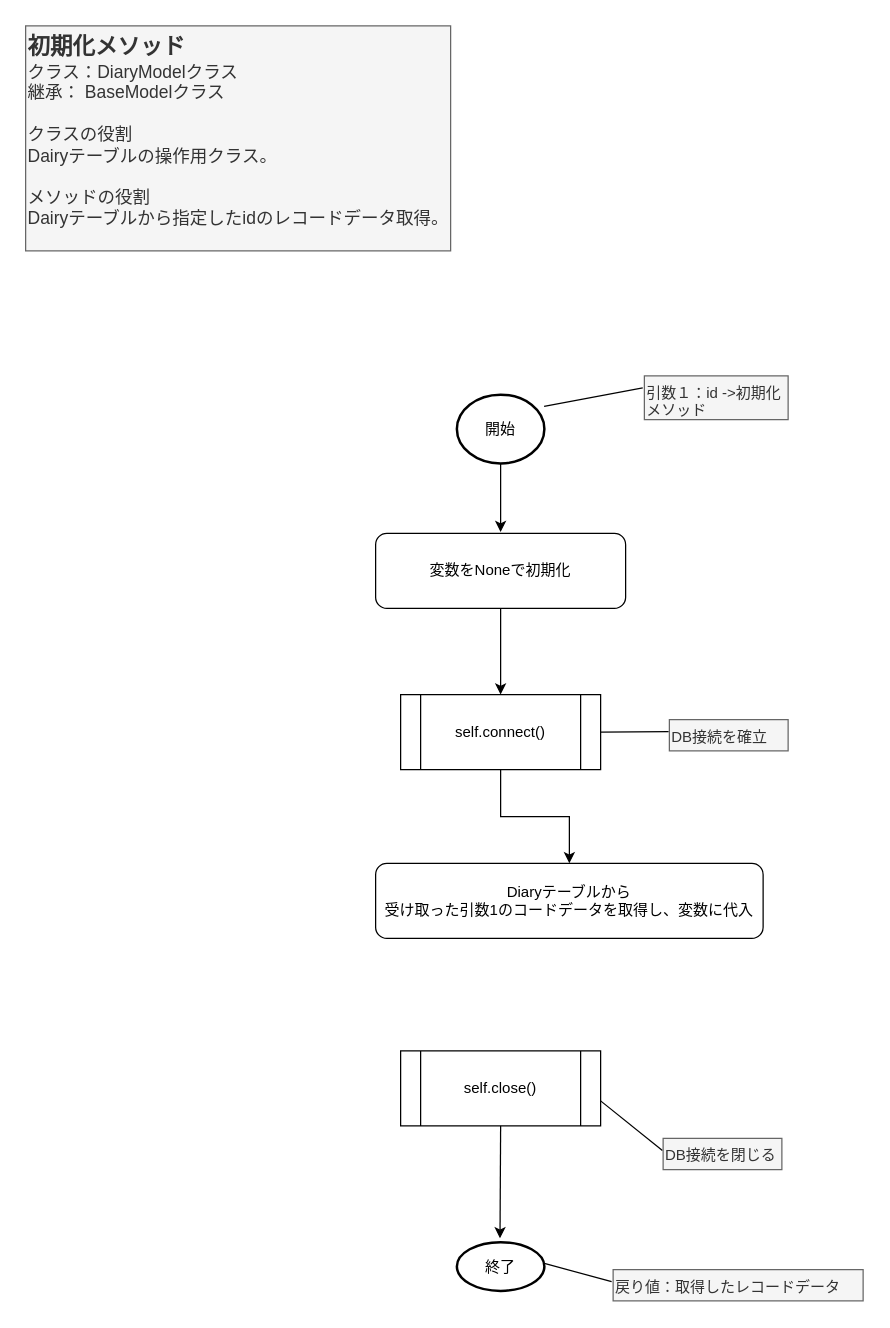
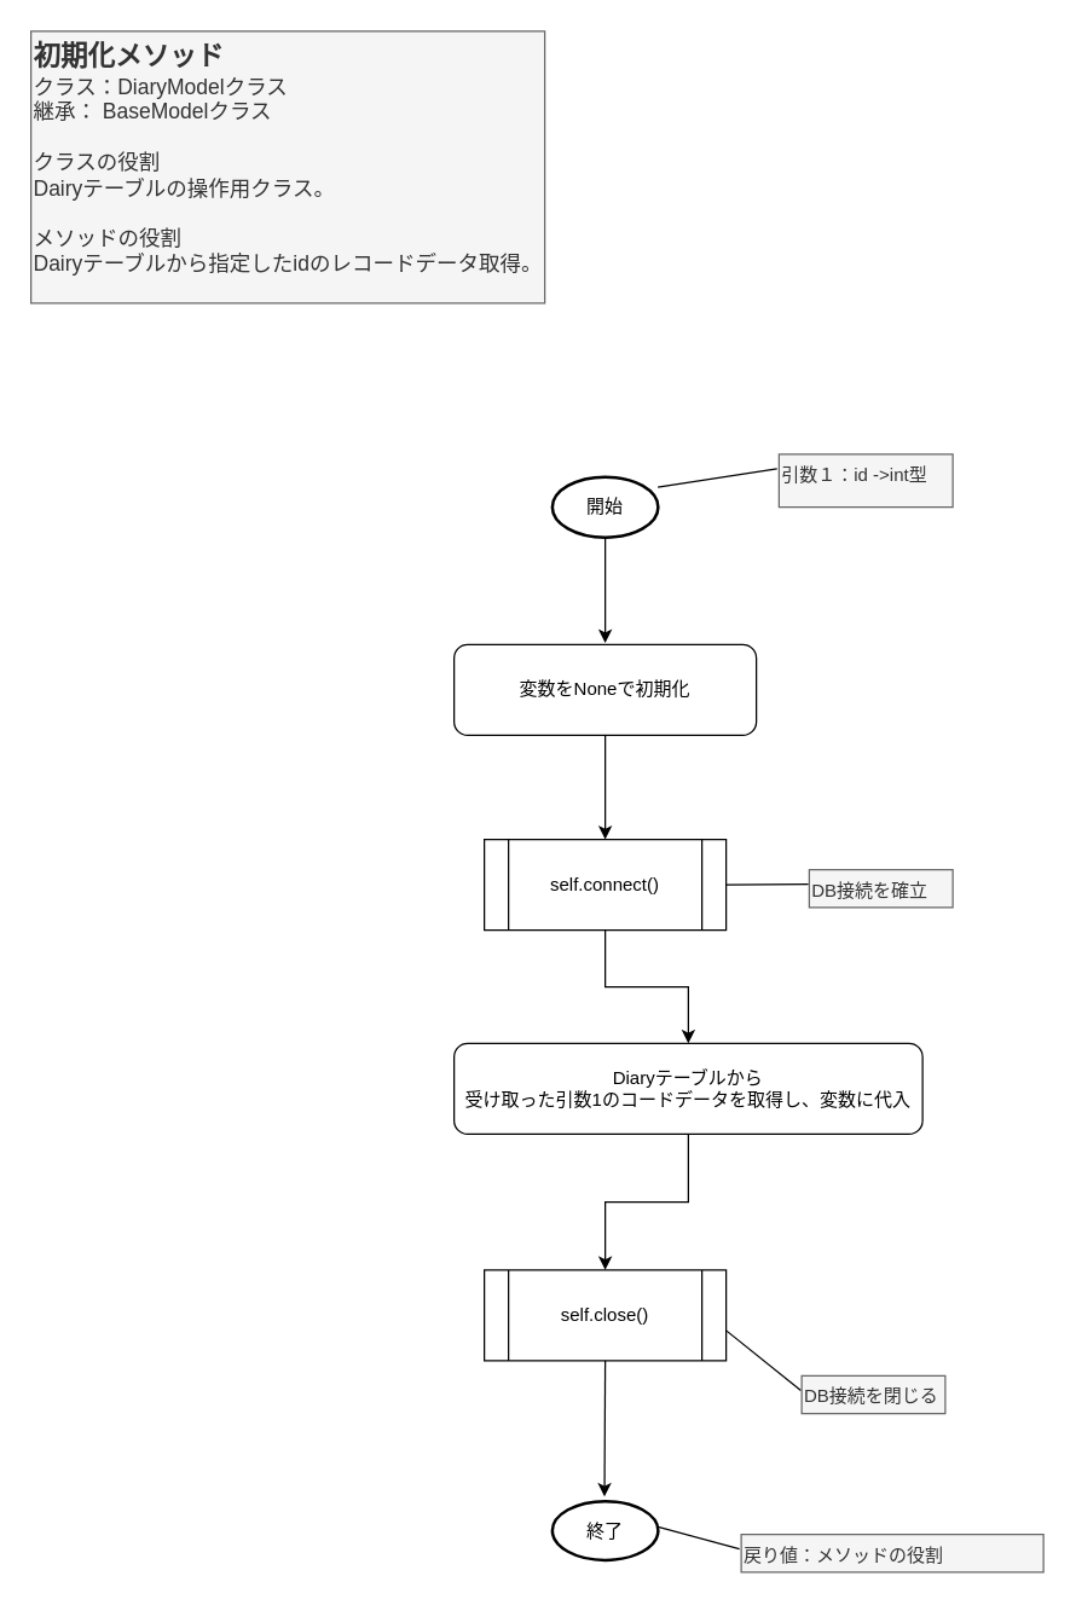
  <mxCell id="0" />
  <mxCell id="1" parent="0" />
  <mxCell id="2" value="" style="edgeStyle=orthogonalEdgeStyle;rounded=0;orthogonalLoop=1;jettySize=auto;html=1;" parent="1" source="3" edge="1"><mxGeometry relative="1" as="geometry"><mxPoint x="400" y="425" as="targetPoint" /></mxGeometry></mxCell>
- <mxCell id="3" value="開始" style="strokeWidth=2;html=1;shape=mxgraph.flowchart.start_1;whiteSpace=wrap;" parent="1" vertex="1"><mxGeometry x="365" y="315" width="70" height="55" as="geometry" /></mxCell>
+ <mxCell id="3" value="開始" style="strokeWidth=2;html=1;shape=mxgraph.flowchart.start_1;whiteSpace=wrap;" parent="1" vertex="1"><mxGeometry x="365" y="315" width="70" height="40" as="geometry" /></mxCell>
  <mxCell id="4" value="" style="edgeStyle=orthogonalEdgeStyle;rounded=0;orthogonalLoop=1;jettySize=auto;html=1;" parent="1" edge="1"><mxGeometry relative="1" as="geometry"><mxPoint x="400" y="485" as="sourcePoint" /><mxPoint x="400" y="555" as="targetPoint" /></mxGeometry></mxCell>
  <mxCell id="5" style="rounded=0;orthogonalLoop=1;jettySize=auto;html=1;entryX=0.997;entryY=0.17;entryDx=0;entryDy=0;exitX=-0.006;exitY=0.387;exitDx=0;exitDy=0;exitPerimeter=0;endArrow=none;endFill=0;entryPerimeter=0;" parent="1" target="3" edge="1"><mxGeometry relative="1" as="geometry"><mxPoint x="460" y="295" as="targetPoint" /><mxPoint x="513.68" y="309.675" as="sourcePoint" /></mxGeometry></mxCell>
- <mxCell id="6" value="引数１：id -&amp;gt;初期化メソッド" style="text;html=1;align=left;verticalAlign=top;whiteSpace=wrap;rounded=0;fillColor=#f5f5f5;fontColor=#333333;strokeColor=#666666;" parent="1" vertex="1"><mxGeometry x="515" y="300" width="115" height="35" as="geometry" /></mxCell>
+ <mxCell id="6" value="引数１：id -&amp;gt;int型" style="text;html=1;align=left;verticalAlign=top;whiteSpace=wrap;rounded=0;fillColor=#f5f5f5;fontColor=#333333;strokeColor=#666666;" parent="1" vertex="1"><mxGeometry x="515" y="300" width="115" height="35" as="geometry" /></mxCell>
  <mxCell id="7" value="&lt;b style=&quot;&quot;&gt;&lt;font style=&quot;&quot;&gt;&lt;font style=&quot;font-size: 18px;&quot;&gt;初期化メソッド&lt;/font&gt;&lt;/font&gt;&lt;/b&gt;&lt;div&gt;&lt;font style=&quot;font-size: 14px;&quot;&gt;クラス：DiaryModelクラス&lt;/font&gt;&lt;/div&gt;&lt;div&gt;&lt;div style=&quot;font-size: 14px;&quot;&gt;&lt;font style=&quot;font-size: 14px;&quot;&gt;継承： BaseModelクラス&lt;/font&gt;&lt;/div&gt;&lt;/div&gt;&lt;div style=&quot;font-size: 14px;&quot;&gt;&lt;font style=&quot;font-size: 14px;&quot;&gt;&lt;br&gt;&lt;/font&gt;&lt;/div&gt;&lt;div style=&quot;font-size: 14px;&quot;&gt;&lt;font style=&quot;font-size: 14px;&quot;&gt;クラスの役割&lt;/font&gt;&lt;/div&gt;&lt;div style=&quot;font-size: 14px;&quot;&gt;&lt;font style=&quot;font-size: 14px;&quot;&gt;Dairyテーブルの操作用クラス。&lt;/font&gt;&lt;/div&gt;&lt;div style=&quot;font-size: 14px;&quot;&gt;&lt;font style=&quot;font-size: 14px;&quot;&gt;&lt;br&gt;&lt;/font&gt;&lt;/div&gt;&lt;div style=&quot;font-size: 14px;&quot;&gt;&lt;font style=&quot;font-size: 14px;&quot;&gt;メソッドの役割&lt;/font&gt;&lt;/div&gt;&lt;div style=&quot;font-size: 14px;&quot;&gt;&lt;font style=&quot;font-size: 14px;&quot;&gt;Dairyテーブルから指定したidのレコードデータ取得。&lt;/font&gt;&lt;/div&gt;" style="text;html=1;align=left;verticalAlign=top;whiteSpace=wrap;rounded=0;fillColor=#f5f5f5;fontColor=#333333;strokeColor=#666666;" parent="1" vertex="1"><mxGeometry x="20" y="20" width="340" height="180" as="geometry" /></mxCell>
  <mxCell id="8" value="変数をNoneで初期化" style="rounded=1;whiteSpace=wrap;html=1;" parent="1" vertex="1"><mxGeometry x="300" y="426" width="200" height="60" as="geometry" /></mxCell>
  <mxCell id="9" value="" style="edgeStyle=orthogonalEdgeStyle;rounded=0;orthogonalLoop=1;jettySize=auto;html=1;" parent="1" source="10" target="17" edge="1"><mxGeometry relative="1" as="geometry" /></mxCell>
  <mxCell id="10" value="self.connect()" style="shape=process;whiteSpace=wrap;html=1;backgroundOutline=1;" parent="1" vertex="1"><mxGeometry x="320" y="555" width="160" height="60" as="geometry" /></mxCell>
  <mxCell id="11" style="rounded=0;orthogonalLoop=1;jettySize=auto;html=1;entryX=1;entryY=0.5;entryDx=0;entryDy=0;exitX=-0.006;exitY=0.387;exitDx=0;exitDy=0;exitPerimeter=0;endArrow=none;endFill=0;" parent="1" source="12" edge="1"><mxGeometry relative="1" as="geometry"><mxPoint x="480" y="585" as="targetPoint" /></mxGeometry></mxCell>
  <mxCell id="12" value="DB接続を確立" style="text;html=1;align=left;verticalAlign=top;whiteSpace=wrap;rounded=0;fillColor=#f5f5f5;fontColor=#333333;strokeColor=#666666;" parent="1" vertex="1"><mxGeometry x="535" y="575" width="95" height="25" as="geometry" /></mxCell>
  <mxCell id="13" value="self.close()" style="shape=process;whiteSpace=wrap;html=1;backgroundOutline=1;" parent="1" vertex="1"><mxGeometry x="320" y="840" width="160" height="60" as="geometry" /></mxCell>
  <mxCell id="14" value="" style="edgeStyle=orthogonalEdgeStyle;rounded=0;orthogonalLoop=1;jettySize=auto;html=1;exitX=0.5;exitY=1;exitDx=0;exitDy=0;" parent="1" source="13" edge="1"><mxGeometry relative="1" as="geometry"><mxPoint x="399.5" y="910" as="sourcePoint" /><mxPoint x="399.5" y="990" as="targetPoint" /></mxGeometry></mxCell>
  <mxCell id="15" value="終了" style="strokeWidth=2;html=1;shape=mxgraph.flowchart.start_1;whiteSpace=wrap;" parent="1" vertex="1"><mxGeometry x="365" y="993" width="70" height="39" as="geometry" /></mxCell>
+ <mxCell id="16" value="" style="edgeStyle=orthogonalEdgeStyle;rounded=0;orthogonalLoop=1;jettySize=auto;html=1;" parent="1" source="17" target="13" edge="1"><mxGeometry relative="1" as="geometry" /></mxCell>
  <mxCell id="17" value="Diaryテーブルから&lt;div&gt;受け取った引数1のコードデータを取得し、変数に代入&lt;/div&gt;" style="rounded=1;whiteSpace=wrap;html=1;" parent="1" vertex="1"><mxGeometry x="300" y="690" width="310" height="60" as="geometry" /></mxCell>
  <mxCell id="18" style="rounded=0;orthogonalLoop=1;jettySize=auto;html=1;entryX=1;entryY=0.5;entryDx=0;entryDy=0;exitX=-0.006;exitY=0.387;exitDx=0;exitDy=0;exitPerimeter=0;endArrow=none;endFill=0;" parent="1" source="19" edge="1"><mxGeometry relative="1" as="geometry"><mxPoint x="435" y="1010" as="targetPoint" /></mxGeometry></mxCell>
- <mxCell id="19" value="戻り値：取得したレコードデータ" style="text;html=1;align=left;verticalAlign=top;whiteSpace=wrap;rounded=0;fillColor=#f5f5f5;fontColor=#333333;strokeColor=#666666;" parent="1" vertex="1"><mxGeometry x="490" y="1015" width="200" height="25" as="geometry" /></mxCell>
+ <mxCell id="19" value="戻り値：メソッドの役割" style="text;html=1;align=left;verticalAlign=top;whiteSpace=wrap;rounded=0;fillColor=#f5f5f5;fontColor=#333333;strokeColor=#666666;" parent="1" vertex="1"><mxGeometry x="490" y="1015" width="200" height="25" as="geometry" /></mxCell>
  <mxCell id="20" style="rounded=0;orthogonalLoop=1;jettySize=auto;html=1;entryX=1;entryY=0.5;entryDx=0;entryDy=0;exitX=-0.006;exitY=0.387;exitDx=0;exitDy=0;exitPerimeter=0;endArrow=none;endFill=0;" parent="1" source="21" edge="1"><mxGeometry relative="1" as="geometry"><mxPoint x="480" y="880" as="targetPoint" /></mxGeometry></mxCell>
  <mxCell id="21" value="DB接続を閉じる" style="text;html=1;align=left;verticalAlign=top;whiteSpace=wrap;rounded=0;fillColor=#f5f5f5;fontColor=#333333;strokeColor=#666666;" parent="1" vertex="1"><mxGeometry x="530" y="910" width="95" height="25" as="geometry" /></mxCell>
